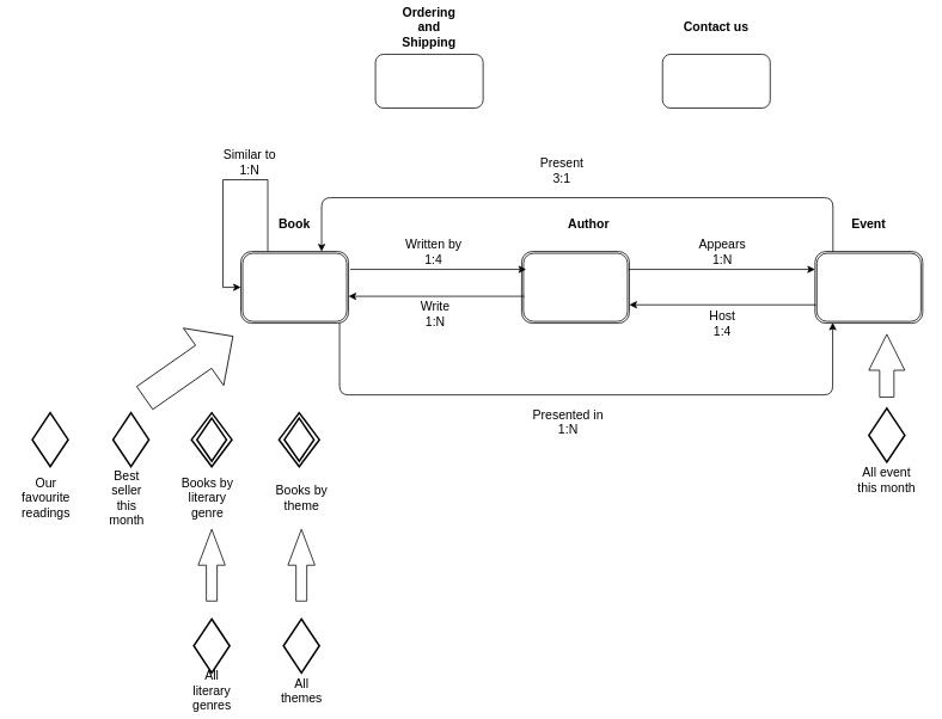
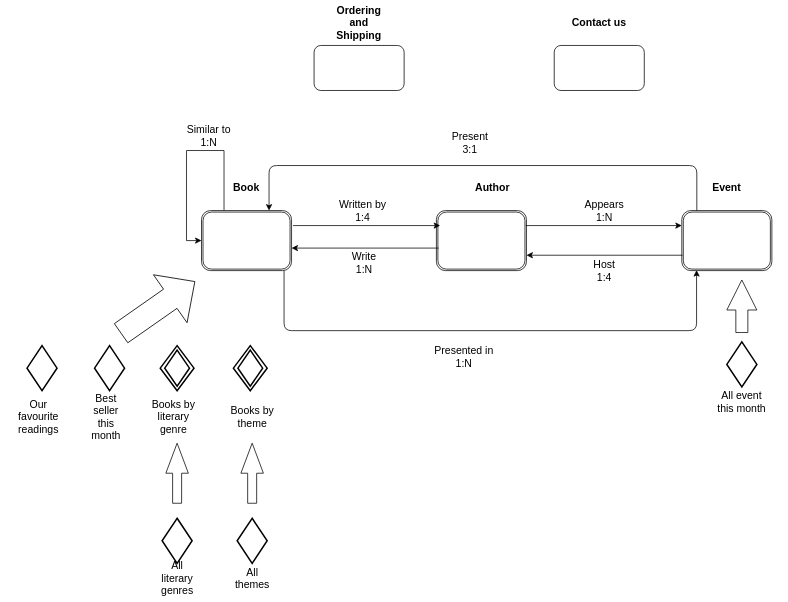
  <mxCell id="0" />
  <mxCell id="1" parent="0" />
  <mxCell id="2" value="" style="rounded=1;whiteSpace=wrap;html=1;fontSize=14;" parent="1" vertex="1"><mxGeometry x="738" y="60" width="120" height="60" as="geometry" /></mxCell>
  <mxCell id="3" value="" style="rounded=1;whiteSpace=wrap;html=1;fontSize=14;" parent="1" vertex="1"><mxGeometry x="418" y="60" width="120" height="60" as="geometry" /></mxCell>
  <mxCell id="4" value="&lt;b style=&quot;font-size: 14px;&quot;&gt;Contact us&lt;/b&gt;" style="text;html=1;strokeColor=none;fillColor=none;align=center;verticalAlign=middle;whiteSpace=wrap;rounded=0;fontSize=14;" parent="1" vertex="1"><mxGeometry x="748" y="20" width="100" height="20" as="geometry" /></mxCell>
  <mxCell id="5" value="&lt;b style=&quot;font-size: 14px;&quot;&gt;Ordering&lt;br style=&quot;font-size: 14px;&quot;&gt;and&lt;br style=&quot;font-size: 14px;&quot;&gt;Shipping&lt;/b&gt;&lt;br style=&quot;font-size: 14px;&quot;&gt;" style="text;html=1;strokeColor=none;fillColor=none;align=center;verticalAlign=middle;whiteSpace=wrap;rounded=0;fontSize=14;" parent="1" vertex="1"><mxGeometry x="428" y="20" width="100" height="20" as="geometry" /></mxCell>
  <mxCell id="6" style="edgeStyle=orthogonalEdgeStyle;rounded=0;orthogonalLoop=1;jettySize=auto;html=1;entryX=0;entryY=0.5;entryDx=0;entryDy=0;fontSize=14;" parent="1" source="7" target="7" edge="1"><mxGeometry relative="1" as="geometry"><mxPoint x="248" y="330" as="targetPoint" /><Array as="points"><mxPoint x="298" y="200" /><mxPoint x="248" y="200" /><mxPoint x="248" y="320" /></Array></mxGeometry></mxCell>
  <mxCell id="7" value="" style="shape=ext;double=1;rounded=1;whiteSpace=wrap;html=1;fontSize=14;" parent="1" vertex="1"><mxGeometry x="268" y="280" width="120" height="80" as="geometry" /></mxCell>
  <mxCell id="8" value="" style="shape=ext;double=1;rounded=1;whiteSpace=wrap;html=1;fontSize=14;" parent="1" vertex="1"><mxGeometry x="581" y="280" width="120" height="80" as="geometry" /></mxCell>
  <mxCell id="9" value="" style="shape=ext;double=1;rounded=1;whiteSpace=wrap;html=1;fontSize=14;" parent="1" vertex="1"><mxGeometry x="908" y="280" width="120" height="80" as="geometry" /></mxCell>
  <mxCell id="10" value="&lt;b style=&quot;font-size: 14px;&quot;&gt;Author&lt;/b&gt;" style="text;html=1;strokeColor=none;fillColor=none;align=center;verticalAlign=middle;whiteSpace=wrap;rounded=0;fontSize=14;" parent="1" vertex="1"><mxGeometry x="596" y="240" width="120" height="20" as="geometry" /></mxCell>
  <mxCell id="11" value="&lt;b style=&quot;font-size: 14px;&quot;&gt;Book&lt;/b&gt;" style="text;html=1;strokeColor=none;fillColor=none;align=center;verticalAlign=middle;whiteSpace=wrap;rounded=0;fontSize=14;" parent="1" vertex="1"><mxGeometry x="268" y="240" width="120" height="20" as="geometry" /></mxCell>
  <mxCell id="12" value="&lt;b style=&quot;font-size: 14px;&quot;&gt;Event&lt;/b&gt;" style="text;html=1;strokeColor=none;fillColor=none;align=center;verticalAlign=middle;whiteSpace=wrap;rounded=0;fontSize=14;" parent="1" vertex="1"><mxGeometry x="908" y="240" width="120" height="20" as="geometry" /></mxCell>
  <mxCell id="13" value="" style="endArrow=classic;html=1;fontSize=14;" parent="1" edge="1"><mxGeometry width="50" height="50" relative="1" as="geometry"><mxPoint x="390" y="300" as="sourcePoint" /><mxPoint x="586" y="300" as="targetPoint" /></mxGeometry></mxCell>
  <mxCell id="14" value="" style="endArrow=classic;html=1;fontSize=14;" parent="1" edge="1"><mxGeometry width="50" height="50" relative="1" as="geometry"><mxPoint x="584" y="330" as="sourcePoint" /><mxPoint x="388" y="330" as="targetPoint" /></mxGeometry></mxCell>
  <mxCell id="15" value="Written by&lt;br style=&quot;font-size: 14px;&quot;&gt;1:4&lt;br style=&quot;font-size: 14px;&quot;&gt;" style="text;html=1;strokeColor=none;fillColor=none;align=center;verticalAlign=middle;whiteSpace=wrap;rounded=0;fontSize=14;" parent="1" vertex="1"><mxGeometry x="408" y="270" width="150" height="20" as="geometry" /></mxCell>
  <mxCell id="16" value="Write&lt;br style=&quot;font-size: 14px;&quot;&gt;1:N&lt;br style=&quot;font-size: 14px;&quot;&gt;" style="text;html=1;strokeColor=none;fillColor=none;align=center;verticalAlign=middle;whiteSpace=wrap;rounded=0;fontSize=14;" parent="1" vertex="1"><mxGeometry x="409.5" y="340" width="150" height="20" as="geometry" /></mxCell>
  <mxCell id="17" value="" style="endArrow=classic;html=1;fontSize=14;" parent="1" edge="1"><mxGeometry width="50" height="50" relative="1" as="geometry"><mxPoint x="700" y="300" as="sourcePoint" /><mxPoint x="908" y="300" as="targetPoint" /></mxGeometry></mxCell>
  <mxCell id="18" value="" style="endArrow=classic;html=1;fontSize=14;" parent="1" edge="1"><mxGeometry width="50" height="50" relative="1" as="geometry"><mxPoint x="909" y="339.5" as="sourcePoint" /><mxPoint x="701" y="339.5" as="targetPoint" /></mxGeometry></mxCell>
  <mxCell id="19" value="Appears&lt;br style=&quot;font-size: 14px;&quot;&gt;1:N&lt;br style=&quot;font-size: 14px;&quot;&gt;" style="text;html=1;strokeColor=none;fillColor=none;align=center;verticalAlign=middle;whiteSpace=wrap;rounded=0;fontSize=14;" parent="1" vertex="1"><mxGeometry x="729.5" y="270" width="150" height="20" as="geometry" /></mxCell>
  <mxCell id="20" value="Host&lt;br style=&quot;font-size: 14px;&quot;&gt;1:4&lt;br style=&quot;font-size: 14px;&quot;&gt;" style="text;html=1;strokeColor=none;fillColor=none;align=center;verticalAlign=middle;whiteSpace=wrap;rounded=0;fontSize=14;" parent="1" vertex="1"><mxGeometry x="729.5" y="350" width="150" height="20" as="geometry" /></mxCell>
  <mxCell id="21" value="" style="edgeStyle=segmentEdgeStyle;endArrow=classic;html=1;entryX=0.164;entryY=0.992;entryDx=0;entryDy=0;entryPerimeter=0;fontSize=14;" parent="1" source="7" target="9" edge="1"><mxGeometry width="50" height="50" relative="1" as="geometry"><mxPoint x="298" y="390" as="sourcePoint" /><mxPoint x="918" y="390" as="targetPoint" /><Array as="points"><mxPoint x="378" y="440" /><mxPoint x="928" y="440" /></Array></mxGeometry></mxCell>
  <mxCell id="22" value="" style="edgeStyle=segmentEdgeStyle;endArrow=classic;html=1;exitX=0.75;exitY=0;exitDx=0;exitDy=0;entryX=0.75;entryY=0;entryDx=0;entryDy=0;fontSize=14;" parent="1" target="7" edge="1"><mxGeometry width="50" height="50" relative="1" as="geometry"><mxPoint x="928" y="280" as="sourcePoint" /><mxPoint x="308" y="220" as="targetPoint" /><Array as="points"><mxPoint x="928" y="280" /><mxPoint x="928" y="220" /><mxPoint x="358" y="220" /></Array></mxGeometry></mxCell>
  <mxCell id="23" value="Present&lt;br style=&quot;font-size: 14px;&quot;&gt;3:1&lt;br style=&quot;font-size: 14px;&quot;&gt;" style="text;html=1;strokeColor=none;fillColor=none;align=center;verticalAlign=middle;whiteSpace=wrap;rounded=0;fontSize=14;" parent="1" vertex="1"><mxGeometry x="551" y="180" width="150" height="20" as="geometry" /></mxCell>
- <mxCell id="24" value="Presented in&lt;br style=&quot;font-size: 14px;&quot;&gt;1:N&lt;br style=&quot;font-size: 14px;&quot;&gt;" style="text;html=1;strokeColor=none;fillColor=none;align=center;verticalAlign=middle;whiteSpace=wrap;rounded=0;fontSize=14;" parent="1" vertex="1"><mxGeometry x="558" y="460" width="150" height="20" as="geometry" /></mxCell>
+ <mxCell id="24" value="Presented in&lt;br style=&quot;font-size: 14px;&quot;&gt;1:N&lt;br style=&quot;font-size: 14px;&quot;&gt;" style="text;html=1;strokeColor=none;fillColor=none;align=center;verticalAlign=middle;whiteSpace=wrap;rounded=0;fontSize=14;" parent="1" vertex="1"><mxGeometry x="543" y="465" width="150" height="20" as="geometry" /></mxCell>
  <mxCell id="25" value="&lt;font style=&quot;font-size: 14px;&quot;&gt;Similar to&lt;br style=&quot;font-size: 14px;&quot;&gt;1:N&lt;/font&gt;&lt;br style=&quot;font-size: 14px;&quot;&gt;" style="text;html=1;strokeColor=none;fillColor=none;align=center;verticalAlign=middle;whiteSpace=wrap;rounded=0;fontSize=14;" parent="1" vertex="1"><mxGeometry y="170" width="100" height="20" as="geometry" x="228" /></mxCell>
  <mxCell id="26" value="" style="shape=rhombus;strokeWidth=2;fontSize=14;perimeter=rhombusPerimeter;whiteSpace=wrap;html=1;align=center;fontSize=14;" parent="1" vertex="1"><mxGeometry x="968" y="455" width="40" height="60" as="geometry" /></mxCell>
  <mxCell id="27" value="All event this month&lt;br style=&quot;font-size: 14px;&quot;&gt;" style="text;html=1;strokeColor=none;fillColor=none;align=center;verticalAlign=middle;whiteSpace=wrap;rounded=0;fontSize=14;" parent="1" vertex="1"><mxGeometry x="948" y="525" width="80" height="20" as="geometry" /></mxCell>
  <mxCell id="28" value="" style="shape=rhombus;strokeWidth=2;fontSize=14;perimeter=rhombusPerimeter;whiteSpace=wrap;html=1;align=center;fontSize=14;" parent="1" vertex="1"><mxGeometry x="125.5" y="460" width="40" height="60" as="geometry" /></mxCell>
  <mxCell id="29" value="" style="shape=rhombus;strokeWidth=2;fontSize=14;perimeter=rhombusPerimeter;whiteSpace=wrap;html=1;align=center;fontSize=14;" parent="1" vertex="1"><mxGeometry x="315.5" y="690" width="40" height="60" as="geometry" /></mxCell>
  <mxCell id="30" value="Our favourite readings&lt;br style=&quot;font-size: 14px;&quot;&gt;" style="text;html=1;strokeColor=none;fillColor=none;align=center;verticalAlign=middle;whiteSpace=wrap;rounded=0;fontSize=14;" parent="1" vertex="1"><mxGeometry x="20.5" y="545" width="60" height="20" as="geometry" /></mxCell>
  <mxCell id="31" value="Best seller this month&lt;br style=&quot;font-size: 14px;&quot;&gt;" style="text;html=1;strokeColor=none;fillColor=none;align=center;verticalAlign=middle;whiteSpace=wrap;rounded=0;fontSize=14;" parent="1" vertex="1"><mxGeometry x="110.5" y="545" width="60" height="20" as="geometry" /></mxCell>
  <mxCell id="32" value="" style="shape=rhombus;double=1;strokeWidth=2;fontSize=14;perimeter=rhombusPerimeter;whiteSpace=wrap;html=1;align=center;fontSize=14;" parent="1" vertex="1"><mxGeometry x="310.5" y="460" width="45" height="60" as="geometry" /></mxCell>
  <mxCell id="33" value="" style="shape=rhombus;double=1;strokeWidth=2;fontSize=14;perimeter=rhombusPerimeter;whiteSpace=wrap;html=1;align=center;fontSize=14;" parent="1" vertex="1"><mxGeometry x="213" y="460" width="45" height="60" as="geometry" /></mxCell>
  <mxCell id="34" value="Books by literary genre&lt;br style=&quot;font-size: 14px;&quot;&gt;" style="text;html=1;strokeColor=none;fillColor=none;align=center;verticalAlign=middle;whiteSpace=wrap;rounded=0;fontSize=14;" parent="1" vertex="1"><mxGeometry x="200.5" y="545" width="60" height="20" as="geometry" /></mxCell>
  <mxCell id="35" value="Books by theme&lt;br style=&quot;font-size: 14px;&quot;&gt;" style="text;html=1;strokeColor=none;fillColor=none;align=center;verticalAlign=middle;whiteSpace=wrap;rounded=0;fontSize=14;" parent="1" vertex="1"><mxGeometry x="305.5" y="545" width="60" height="20" as="geometry" /></mxCell>
  <mxCell id="36" value="" style="shape=rhombus;strokeWidth=2;fontSize=14;perimeter=rhombusPerimeter;whiteSpace=wrap;html=1;align=center;fontSize=14;" parent="1" vertex="1"><mxGeometry x="35.5" y="460" width="40" height="60" as="geometry" /></mxCell>
  <mxCell id="37" value="" style="shape=rhombus;strokeWidth=2;fontSize=14;perimeter=rhombusPerimeter;whiteSpace=wrap;html=1;align=center;fontSize=14;" parent="1" vertex="1"><mxGeometry x="215.5" y="690" width="40" height="60" as="geometry" /></mxCell>
  <mxCell id="38" value="All literary genres&lt;br style=&quot;font-size: 14px;&quot;&gt;" style="text;html=1;strokeColor=none;fillColor=none;align=center;verticalAlign=middle;whiteSpace=wrap;rounded=0;fontSize=14;" parent="1" vertex="1"><mxGeometry x="205.5" y="760" width="60" height="20" as="geometry" /></mxCell>
  <mxCell id="39" value="All themes&lt;br style=&quot;font-size: 14px;&quot;&gt;" style="text;html=1;strokeColor=none;fillColor=none;align=center;verticalAlign=middle;whiteSpace=wrap;rounded=0;fontSize=14;" parent="1" vertex="1"><mxGeometry x="305.5" y="760" width="60" height="20" as="geometry" /></mxCell>
  <mxCell id="40" value="" style="html=1;shadow=0;dashed=0;align=center;verticalAlign=middle;shape=mxgraph.arrows2.arrow;dy=0.6;dx=40;direction=north;notch=0;fontSize=14;" parent="1" vertex="1"><mxGeometry x="220.5" y="590" width="30" height="80" as="geometry" /></mxCell>
  <mxCell id="41" value="" style="html=1;shadow=0;dashed=0;align=center;verticalAlign=middle;shape=mxgraph.arrows2.arrow;dy=0.6;dx=40;direction=north;notch=0;fontSize=14;" parent="1" vertex="1"><mxGeometry x="320.5" y="590" width="30" height="80" as="geometry" /></mxCell>
  <mxCell id="42" value="" style="html=1;shadow=0;dashed=0;align=center;verticalAlign=middle;shape=mxgraph.arrows2.arrow;dy=0.6;dx=40;direction=north;notch=0;rotation=55;fontSize=14;" parent="1" vertex="1"><mxGeometry x="171" y="349" width="78" height="120" as="geometry" /></mxCell>
  <mxCell id="43" value="" style="html=1;shadow=0;dashed=0;align=center;verticalAlign=middle;shape=mxgraph.arrows2.arrow;dy=0.6;dx=40;direction=north;notch=0;fontSize=14;" parent="1" vertex="1"><mxGeometry x="968" y="372.5" width="40" height="70" as="geometry" /></mxCell>
